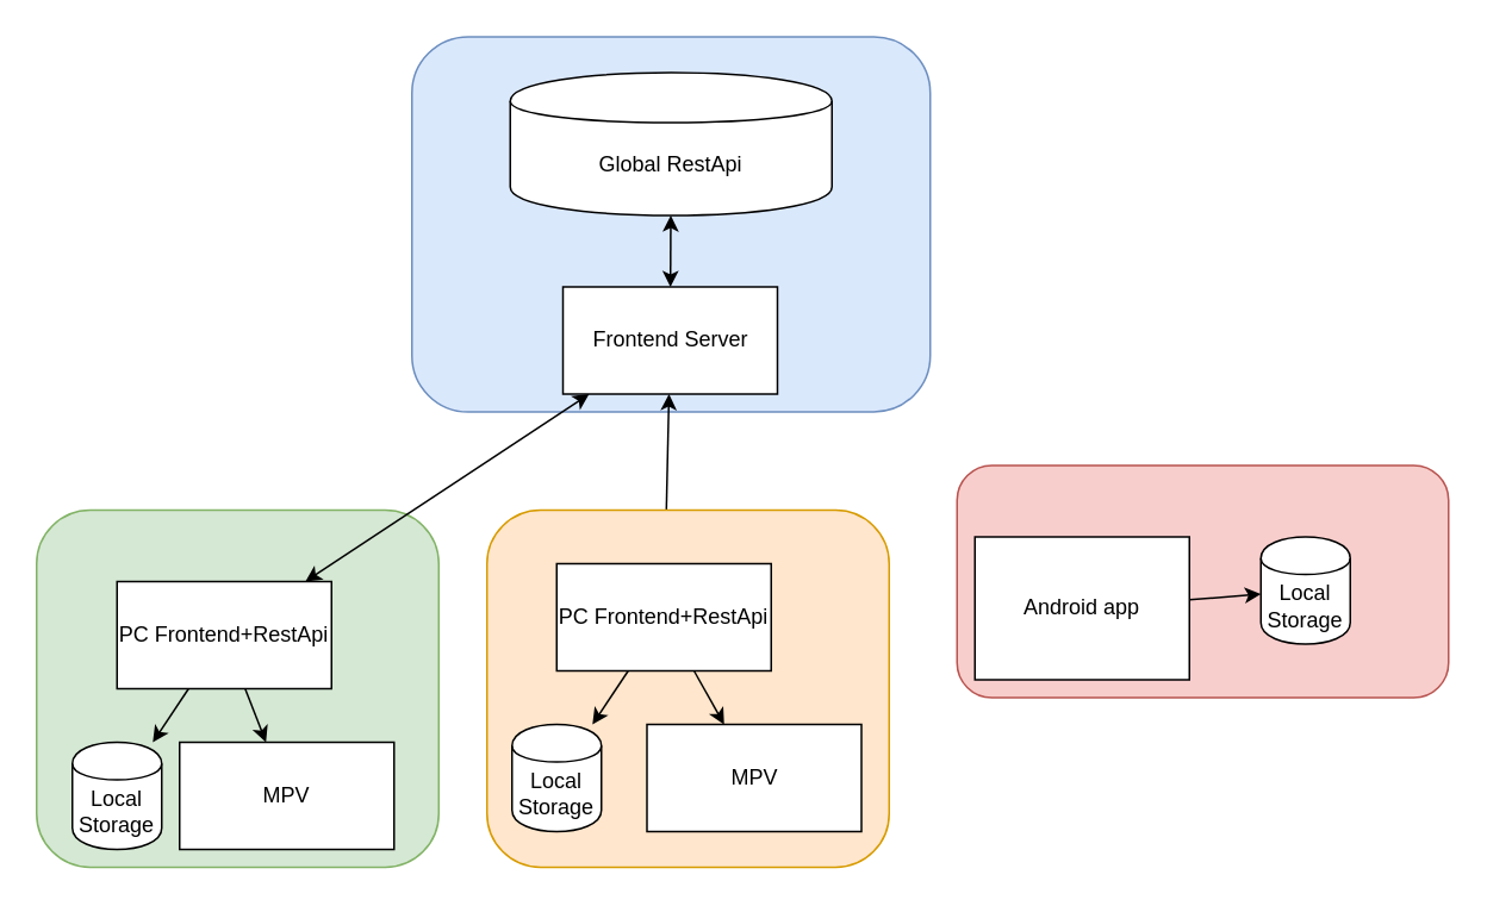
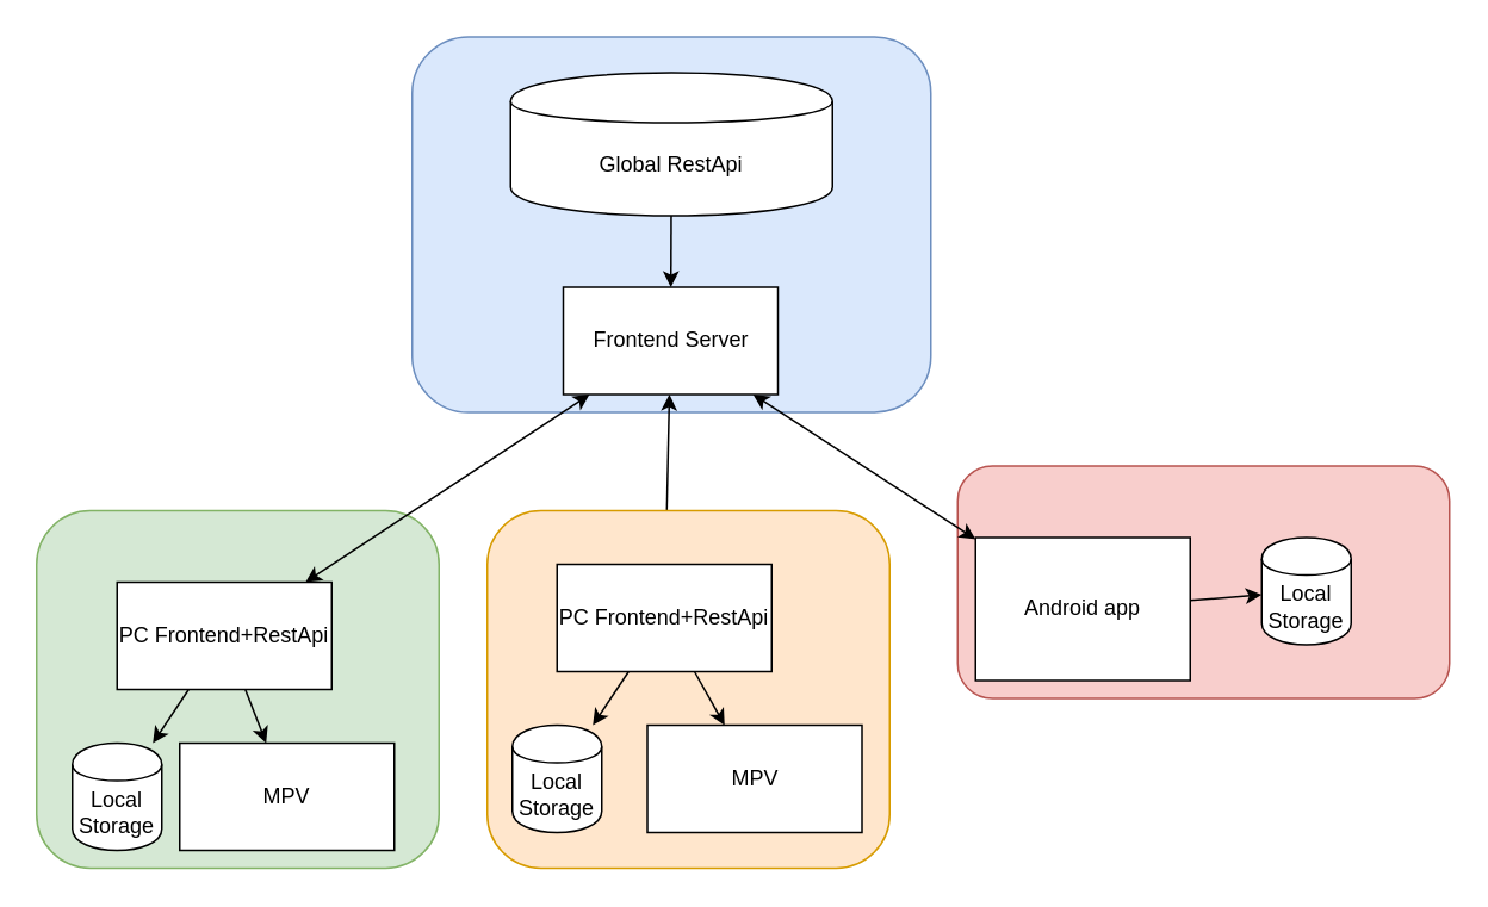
  <mxCell id="0" />
  <mxCell id="1" parent="0" />
  <mxCell id="2" value="" style="group" vertex="1" connectable="0" parent="1"><mxGeometry x="535" y="260" width="275" height="130" as="geometry" /></mxCell>
  <mxCell id="3" value="" style="rounded=1;whiteSpace=wrap;html=1;fillColor=#f8cecc;strokeColor=#b85450;" vertex="1" parent="2"><mxGeometry width="275" height="130" as="geometry" /></mxCell>
  <mxCell id="4" value="Android app" style="rounded=0;whiteSpace=wrap;html=1;" vertex="1" parent="2"><mxGeometry x="10" y="40" width="120" height="80" as="geometry" /></mxCell>
  <mxCell id="5" value="Local Storage" style="shape=cylinder;whiteSpace=wrap;html=1;boundedLbl=1;backgroundOutline=1;" vertex="1" parent="2"><mxGeometry x="170" y="40" width="50" height="60" as="geometry" /></mxCell>
  <mxCell id="6" value="" style="endArrow=classic;html=1;strokeColor=#000000;" edge="1" parent="2" source="4" target="5"><mxGeometry width="50" height="50" relative="1" as="geometry"><mxPoint x="339.5" y="380" as="sourcePoint" /><mxPoint x="570" y="372" as="targetPoint" /></mxGeometry></mxCell>
  <mxCell id="7" value="" style="group" vertex="1" connectable="0" parent="1"><mxGeometry x="230" y="20" width="290" height="210" as="geometry" /></mxCell>
  <mxCell id="8" value="" style="rounded=1;whiteSpace=wrap;html=1;fillColor=#dae8fc;strokeColor=#6c8ebf;" vertex="1" parent="7"><mxGeometry width="290" height="210" as="geometry" /></mxCell>
  <mxCell id="9" value="Frontend Server" style="rounded=0;whiteSpace=wrap;html=1;" vertex="1" parent="7"><mxGeometry x="84.5" y="140" width="120" height="60" as="geometry" /></mxCell>
  <mxCell id="10" value="Global RestApi" style="shape=cylinder;whiteSpace=wrap;html=1;boundedLbl=1;backgroundOutline=1;" vertex="1" parent="7"><mxGeometry x="55" y="20" width="180" height="80" as="geometry" /></mxCell>
- <mxCell id="11" value="" style="endArrow=classic;startArrow=classic;html=1;strokeColor=#000000;" edge="1" parent="7" source="9" target="10"><mxGeometry width="50" height="50" relative="1" as="geometry"><mxPoint x="399.5" y="350" as="sourcePoint" /><mxPoint x="399.5" y="240" as="targetPoint" /></mxGeometry></mxCell>
+ <mxCell id="11" value="" style="endArrow=none;startArrow=classic;html=1;strokeColor=#000000;" edge="1" parent="7" source="9" target="10"><mxGeometry width="50" height="50" relative="1" as="geometry"><mxPoint x="399.5" y="350" as="sourcePoint" /><mxPoint x="399.5" y="240" as="targetPoint" /></mxGeometry></mxCell>
+ <mxCell id="12" value="" style="endArrow=classic;startArrow=classic;html=1;strokeColor=#000000;" edge="1" parent="1" source="4" target="9"><mxGeometry width="50" height="50" relative="1" as="geometry"><mxPoint x="246.375" y="330" as="sourcePoint" /><mxPoint x="352.625" y="230" as="targetPoint" /></mxGeometry></mxCell>
  <mxCell id="13" value="" style="group" vertex="1" connectable="0" parent="1"><mxGeometry x="20" y="285" width="225" height="200" as="geometry" /></mxCell>
  <mxCell id="14" value="" style="rounded=1;whiteSpace=wrap;html=1;fillColor=#d5e8d4;strokeColor=#82b366;" vertex="1" parent="13"><mxGeometry width="225" height="200" as="geometry" /></mxCell>
  <mxCell id="15" value="PC Frontend+RestApi" style="rounded=0;whiteSpace=wrap;html=1;" vertex="1" parent="13"><mxGeometry x="45" y="40" width="120" height="60" as="geometry" /></mxCell>
  <mxCell id="16" value="MPV" style="rounded=0;whiteSpace=wrap;html=1;" vertex="1" parent="13"><mxGeometry x="80" y="130" width="120" height="60" as="geometry" /></mxCell>
  <mxCell id="17" value="Local Storage" style="shape=cylinder;whiteSpace=wrap;html=1;boundedLbl=1;backgroundOutline=1;" vertex="1" parent="13"><mxGeometry x="20" y="130" width="50" height="60" as="geometry" /></mxCell>
  <mxCell id="18" value="" style="endArrow=classic;html=1;strokeColor=#000000;" edge="1" parent="13" source="15" target="16"><mxGeometry width="50" height="50" relative="1" as="geometry"><mxPoint x="399.5" y="410" as="sourcePoint" /><mxPoint x="399.5" y="485" as="targetPoint" /></mxGeometry></mxCell>
  <mxCell id="19" value="" style="endArrow=classic;html=1;strokeColor=#000000;" edge="1" parent="13" source="15" target="17"><mxGeometry width="50" height="50" relative="1" as="geometry"><mxPoint x="180" y="410" as="sourcePoint" /><mxPoint x="180" y="480" as="targetPoint" /></mxGeometry></mxCell>
  <mxCell id="20" value="" style="endArrow=classic;startArrow=classic;html=1;strokeColor=#000000;" edge="1" parent="1" source="15" target="9"><mxGeometry width="50" height="50" relative="1" as="geometry"><mxPoint x="384.5" y="340" as="sourcePoint" /><mxPoint x="384.5" y="230" as="targetPoint" /></mxGeometry></mxCell>
  <mxCell id="21" value="" style="endArrow=classic;startArrow=classic;html=1;strokeColor=#000000;" edge="1" parent="1" source="24" target="9"><mxGeometry width="50" height="50" relative="1" as="geometry"><mxPoint x="144.5" y="450" as="sourcePoint" /><mxPoint x="194.5" y="400" as="targetPoint" /></mxGeometry></mxCell>
  <mxCell id="22" value="" style="group" vertex="1" connectable="0" parent="1"><mxGeometry x="272" y="285" width="225" height="200" as="geometry" /></mxCell>
  <mxCell id="23" value="" style="rounded=1;whiteSpace=wrap;html=1;fillColor=#ffe6cc;strokeColor=#d79b00;" vertex="1" parent="22"><mxGeometry width="225" height="200" as="geometry" /></mxCell>
  <mxCell id="24" value="PC Frontend+RestApi" style="rounded=0;whiteSpace=wrap;html=1;" vertex="1" parent="22"><mxGeometry x="39" y="30" width="120" height="60" as="geometry" /></mxCell>
  <mxCell id="25" value="MPV" style="rounded=0;whiteSpace=wrap;html=1;" vertex="1" parent="22"><mxGeometry x="89.5" y="120" width="120" height="60" as="geometry" /></mxCell>
  <mxCell id="26" value="Local Storage" style="shape=cylinder;whiteSpace=wrap;html=1;boundedLbl=1;backgroundOutline=1;" vertex="1" parent="22"><mxGeometry x="14" y="120" width="50" height="60" as="geometry" /></mxCell>
  <mxCell id="27" value="" style="endArrow=classic;html=1;strokeColor=#000000;" edge="1" parent="22" source="24" target="25"><mxGeometry width="50" height="50" relative="1" as="geometry"><mxPoint x="390.5" y="930" as="sourcePoint" /><mxPoint x="440.5" y="880" as="targetPoint" /></mxGeometry></mxCell>
  <mxCell id="28" value="" style="endArrow=classic;html=1;strokeColor=#000000;" edge="1" parent="22" target="26" source="24"><mxGeometry width="50" height="50" relative="1" as="geometry"><mxPoint x="621" y="760" as="sourcePoint" /><mxPoint x="691" y="870" as="targetPoint" /></mxGeometry></mxCell>
